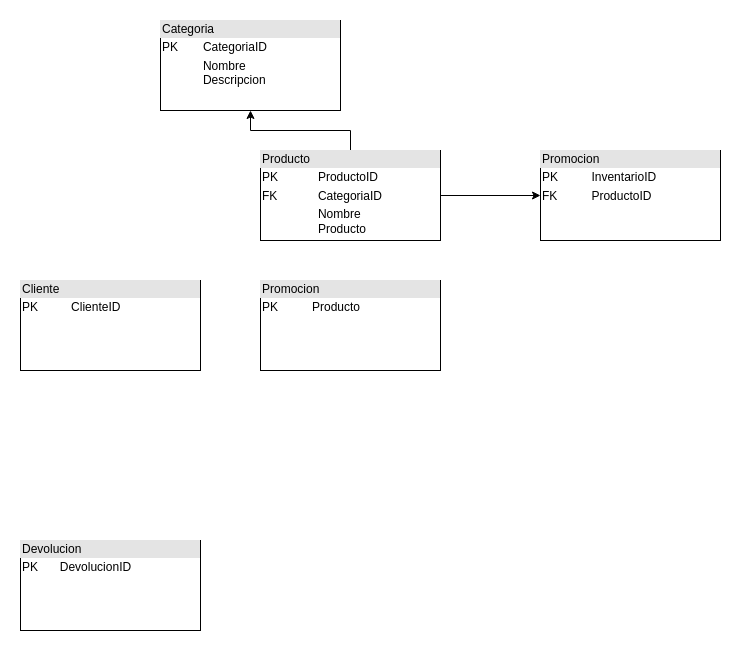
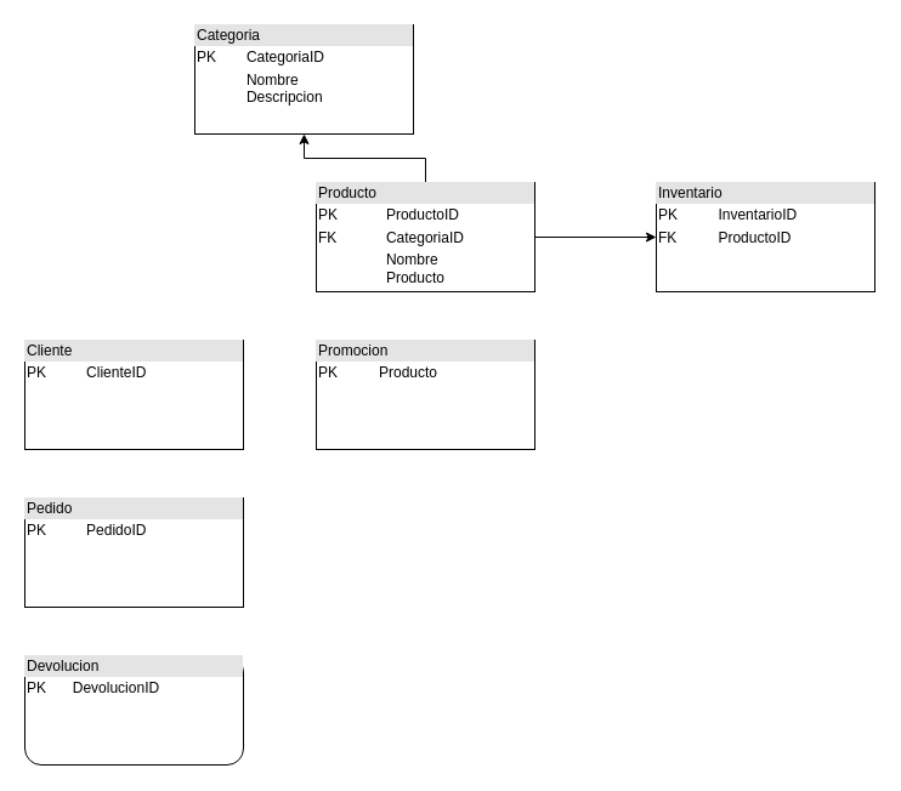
  <mxCell id="0" />
  <mxCell id="1" parent="0" />
  <mxCell id="2" value="" style="edgeStyle=orthogonalEdgeStyle;rounded=0;orthogonalLoop=1;jettySize=auto;html=1;" edge="1" parent="1" source="4" target="8"><mxGeometry relative="1" as="geometry" /></mxCell>
  <mxCell id="3" style="edgeStyle=orthogonalEdgeStyle;rounded=0;orthogonalLoop=1;jettySize=auto;html=1;" edge="1" parent="1" source="4" target="9"><mxGeometry relative="1" as="geometry" /></mxCell>
  <mxCell id="4" value="&lt;div style=&quot;box-sizing: border-box; width: 100%; background: rgb(228, 228, 228); padding: 2px;&quot;&gt;Producto&lt;/div&gt;&lt;table style=&quot;width:100%;font-size:1em;&quot; cellpadding=&quot;2&quot; cellspacing=&quot;0&quot;&gt;&lt;tbody&gt;&lt;tr&gt;&lt;td&gt;PK&lt;/td&gt;&lt;td&gt;ProductoID&lt;/td&gt;&lt;/tr&gt;&lt;tr&gt;&lt;td&gt;FK&lt;span style=&quot;white-space: pre;&quot;&gt;&#09;&lt;/span&gt;&lt;/td&gt;&lt;td&gt;CategoriaID&lt;/td&gt;&lt;/tr&gt;&lt;tr&gt;&lt;td&gt;&lt;br&gt;&lt;/td&gt;&lt;td&gt;Nombre&lt;br&gt;Producto&lt;/td&gt;&lt;/tr&gt;&lt;/tbody&gt;&lt;/table&gt;" style="verticalAlign=top;align=left;overflow=fill;html=1;whiteSpace=wrap;" vertex="1" parent="1"><mxGeometry x="260" width="180" height="90" as="geometry" y="150" /></mxCell>
  <mxCell id="5" value="&lt;div style=&quot;box-sizing: border-box; width: 100%; background: rgb(228, 228, 228); padding: 2px;&quot;&gt;Cliente&lt;/div&gt;&lt;table style=&quot;width:100%;font-size:1em;&quot; cellpadding=&quot;2&quot; cellspacing=&quot;0&quot;&gt;&lt;tbody&gt;&lt;tr&gt;&lt;td&gt;PK&lt;/td&gt;&lt;td&gt;ClienteID&lt;/td&gt;&lt;/tr&gt;&lt;tr&gt;&lt;td&gt;&lt;br&gt;&lt;/td&gt;&lt;td&gt;&lt;br&gt;&lt;/td&gt;&lt;/tr&gt;&lt;tr&gt;&lt;td&gt;&lt;br&gt;&lt;/td&gt;&lt;td&gt;&lt;br&gt;&lt;/td&gt;&lt;/tr&gt;&lt;/tbody&gt;&lt;/table&gt;" style="verticalAlign=top;align=left;overflow=fill;html=1;whiteSpace=wrap;" vertex="1" parent="1"><mxGeometry x="20" y="280" width="180" height="90" as="geometry" /></mxCell>
- <mxCell id="7" value="&lt;div style=&quot;box-sizing: border-box; width: 100%; background: rgb(228, 228, 228); padding: 2px;&quot;&gt;Devolucion&lt;/div&gt;&lt;table style=&quot;width:100%;font-size:1em;&quot; cellpadding=&quot;2&quot; cellspacing=&quot;0&quot;&gt;&lt;tbody&gt;&lt;tr&gt;&lt;td&gt;PK&lt;/td&gt;&lt;td&gt;DevolucionID&lt;/td&gt;&lt;/tr&gt;&lt;tr&gt;&lt;td&gt;&lt;br&gt;&lt;/td&gt;&lt;td&gt;&lt;br&gt;&lt;/td&gt;&lt;/tr&gt;&lt;tr&gt;&lt;td&gt;&lt;br&gt;&lt;/td&gt;&lt;td&gt;&lt;br&gt;&lt;/td&gt;&lt;/tr&gt;&lt;/tbody&gt;&lt;/table&gt;" style="verticalAlign=top;align=left;overflow=fill;html=1;whiteSpace=wrap;" vertex="1" parent="1"><mxGeometry x="20" y="540" width="180" height="90" as="geometry" /></mxCell>
+ <mxCell id="6" value="&lt;div style=&quot;box-sizing: border-box; width: 100%; background: rgb(228, 228, 228); padding: 2px;&quot;&gt;Pedido&lt;/div&gt;&lt;table style=&quot;width:100%;font-size:1em;&quot; cellpadding=&quot;2&quot; cellspacing=&quot;0&quot;&gt;&lt;tbody&gt;&lt;tr&gt;&lt;td&gt;PK&lt;/td&gt;&lt;td&gt;PedidoID&lt;/td&gt;&lt;/tr&gt;&lt;tr&gt;&lt;td&gt;&lt;br&gt;&lt;/td&gt;&lt;td&gt;&lt;br&gt;&lt;/td&gt;&lt;/tr&gt;&lt;tr&gt;&lt;td&gt;&lt;br&gt;&lt;/td&gt;&lt;td&gt;&lt;br&gt;&lt;/td&gt;&lt;/tr&gt;&lt;/tbody&gt;&lt;/table&gt;" style="verticalAlign=top;align=left;overflow=fill;html=1;whiteSpace=wrap;" vertex="1" parent="1"><mxGeometry x="20" y="410" width="180" height="90" as="geometry" /></mxCell>
+ <mxCell id="7" value="&lt;div style=&quot;box-sizing: border-box; width: 100%; background: rgb(228, 228, 228); padding: 2px;&quot;&gt;Devolucion&lt;/div&gt;&lt;table style=&quot;width:100%;font-size:1em;&quot; cellpadding=&quot;2&quot; cellspacing=&quot;0&quot;&gt;&lt;tbody&gt;&lt;tr&gt;&lt;td&gt;PK&lt;/td&gt;&lt;td&gt;DevolucionID&lt;/td&gt;&lt;/tr&gt;&lt;tr&gt;&lt;td&gt;&lt;br&gt;&lt;/td&gt;&lt;td&gt;&lt;br&gt;&lt;/td&gt;&lt;/tr&gt;&lt;tr&gt;&lt;td&gt;&lt;br&gt;&lt;/td&gt;&lt;td&gt;&lt;br&gt;&lt;/td&gt;&lt;/tr&gt;&lt;/tbody&gt;&lt;/table&gt;" style="verticalAlign=top;align=left;overflow=fill;html=1;whiteSpace=wrap;rounded=1;" vertex="1" parent="1"><mxGeometry x="20" y="540" width="180" height="90" as="geometry" /></mxCell>
  <mxCell id="8" value="&lt;div style=&quot;box-sizing: border-box; width: 100%; background: rgb(228, 228, 228); padding: 2px;&quot;&gt;Categoria&lt;/div&gt;&lt;table style=&quot;width:100%;font-size:1em;&quot; cellpadding=&quot;2&quot; cellspacing=&quot;0&quot;&gt;&lt;tbody&gt;&lt;tr&gt;&lt;td&gt;PK&lt;/td&gt;&lt;td&gt;CategoriaID&lt;/td&gt;&lt;/tr&gt;&lt;tr&gt;&lt;td&gt;&lt;br&gt;&lt;/td&gt;&lt;td&gt;Nombre&lt;br&gt;Descripcion&lt;/td&gt;&lt;/tr&gt;&lt;tr&gt;&lt;td&gt;&lt;br&gt;&lt;/td&gt;&lt;td&gt;&lt;br&gt;&lt;/td&gt;&lt;/tr&gt;&lt;/tbody&gt;&lt;/table&gt;" style="verticalAlign=top;align=left;overflow=fill;html=1;whiteSpace=wrap;" vertex="1" parent="1"><mxGeometry x="160" y="20" width="180" height="90" as="geometry" /></mxCell>
- <mxCell id="9" value="&lt;div style=&quot;box-sizing: border-box; width: 100%; background: rgb(228, 228, 228); padding: 2px;&quot;&gt;Promocion&lt;/div&gt;&lt;table style=&quot;width:100%;font-size:1em;&quot; cellpadding=&quot;2&quot; cellspacing=&quot;0&quot;&gt;&lt;tbody&gt;&lt;tr&gt;&lt;td&gt;PK&lt;/td&gt;&lt;td&gt;InventarioID&lt;/td&gt;&lt;/tr&gt;&lt;tr&gt;&lt;td&gt;FK&amp;nbsp;&amp;nbsp;&lt;/td&gt;&lt;td&gt;ProductoID&lt;/td&gt;&lt;/tr&gt;&lt;tr&gt;&lt;td&gt;&lt;br&gt;&lt;/td&gt;&lt;td&gt;&lt;br&gt;&lt;/td&gt;&lt;/tr&gt;&lt;/tbody&gt;&lt;/table&gt;" style="verticalAlign=top;align=left;overflow=fill;html=1;whiteSpace=wrap;" vertex="1" parent="1"><mxGeometry x="540" width="180" height="90" as="geometry" y="150" /></mxCell>
+ <mxCell id="9" value="&lt;div style=&quot;box-sizing: border-box; width: 100%; background: rgb(228, 228, 228); padding: 2px;&quot;&gt;Inventario&lt;/div&gt;&lt;table style=&quot;width:100%;font-size:1em;&quot; cellpadding=&quot;2&quot; cellspacing=&quot;0&quot;&gt;&lt;tbody&gt;&lt;tr&gt;&lt;td&gt;PK&lt;/td&gt;&lt;td&gt;InventarioID&lt;/td&gt;&lt;/tr&gt;&lt;tr&gt;&lt;td&gt;FK&amp;nbsp;&amp;nbsp;&lt;/td&gt;&lt;td&gt;ProductoID&lt;/td&gt;&lt;/tr&gt;&lt;tr&gt;&lt;td&gt;&lt;br&gt;&lt;/td&gt;&lt;td&gt;&lt;br&gt;&lt;/td&gt;&lt;/tr&gt;&lt;/tbody&gt;&lt;/table&gt;" style="verticalAlign=top;align=left;overflow=fill;html=1;whiteSpace=wrap;" vertex="1" parent="1"><mxGeometry x="540" width="180" height="90" as="geometry" y="150" /></mxCell>
  <mxCell id="10" value="&lt;div style=&quot;box-sizing: border-box; width: 100%; background: rgb(228, 228, 228); padding: 2px;&quot;&gt;Promocion&lt;/div&gt;&lt;table style=&quot;width:100%;font-size:1em;&quot; cellpadding=&quot;2&quot; cellspacing=&quot;0&quot;&gt;&lt;tbody&gt;&lt;tr&gt;&lt;td&gt;PK&lt;/td&gt;&lt;td&gt;Producto&lt;/td&gt;&lt;/tr&gt;&lt;tr&gt;&lt;td&gt;&lt;br&gt;&lt;/td&gt;&lt;td&gt;&lt;br&gt;&lt;/td&gt;&lt;/tr&gt;&lt;tr&gt;&lt;td&gt;&lt;br&gt;&lt;/td&gt;&lt;td&gt;&lt;br&gt;&lt;/td&gt;&lt;/tr&gt;&lt;/tbody&gt;&lt;/table&gt;" style="verticalAlign=top;align=left;overflow=fill;html=1;whiteSpace=wrap;" vertex="1" parent="1"><mxGeometry x="260" y="280" width="180" height="90" as="geometry" /></mxCell>
